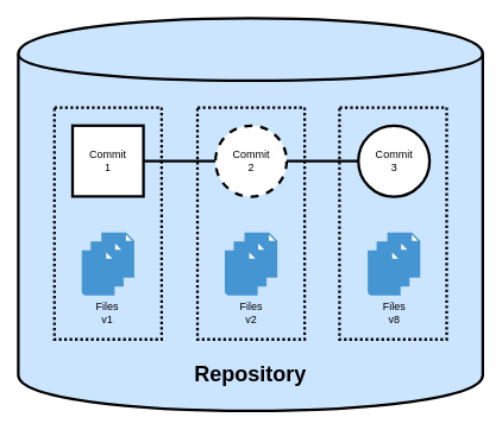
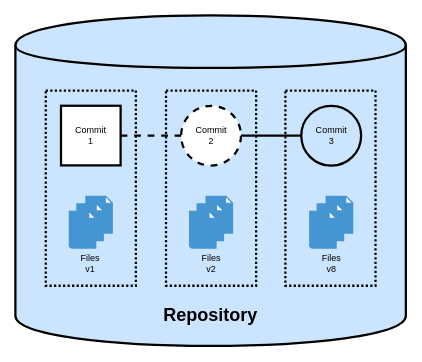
  <mxCell id="0" />
  <mxCell id="1" parent="0" />
  <mxCell id="2" value="&lt;h1&gt;&lt;br&gt;&lt;/h1&gt;" style="shape=cylinder;whiteSpace=wrap;html=1;boundedLbl=1;strokeWidth=3;align=left;fillColor=#CCE5FF;" parent="1" vertex="1"><mxGeometry x="20" y="20" width="520" height="440" as="geometry" /></mxCell>
  <mxCell id="3" value="Commit&lt;br&gt;1" style="whiteSpace=wrap;html=1;aspect=fixed;strokeWidth=3;rounded=0;" parent="1" vertex="1"><mxGeometry x="80.73" y="140.3" width="79.4" height="79.4" as="geometry" /></mxCell>
  <mxCell id="4" value="Commit&lt;br&gt;2" style="ellipse;whiteSpace=wrap;html=1;aspect=fixed;strokeWidth=3;dashed=1;" parent="1" vertex="1"><mxGeometry x="240.73" y="140.3" width="79.7" height="79.7" as="geometry" /></mxCell>
- <mxCell id="5" value="Commit&lt;br&gt;3" style="ellipse;whiteSpace=wrap;html=1;aspect=fixed;strokeWidth=3;" parent="1" vertex="1"><mxGeometry x="400.73" y="140.3" width="79.7" height="79.7" as="geometry" /></mxCell>
+ <mxCell id="5" value="Commit&lt;br&gt;3" style="ellipse;whiteSpace=wrap;html=1;aspect=fixed;strokeWidth=3;fillColor=#cce5ff;" parent="1" vertex="1"><mxGeometry x="400.73" y="140.3" width="79.7" height="79.7" as="geometry" /></mxCell>
  <mxCell id="6" value="" style="endArrow=none;html=1;entryX=0;entryY=0.5;exitX=1;exitY=0.5;strokeWidth=3;endFill=0;" parent="1" source="4" target="5" edge="1"><mxGeometry width="50" height="50" relative="1" as="geometry"><mxPoint x="130.73" y="270" as="sourcePoint" /><mxPoint x="180.73" y="220" as="targetPoint" /></mxGeometry></mxCell>
- <mxCell id="7" value="" style="endArrow=none;html=1;strokeWidth=3;entryX=0;entryY=0.5;exitX=1;exitY=0.5;" parent="1" source="3" target="4" edge="1"><mxGeometry width="50" height="50" relative="1" as="geometry"><mxPoint x="130.73" y="270" as="sourcePoint" /><mxPoint x="180.73" y="220" as="targetPoint" /></mxGeometry></mxCell>
+ <mxCell id="7" value="" style="endArrow=none;html=1;strokeWidth=3;entryX=0;entryY=0.5;exitX=1;exitY=0.5;dashed=1;" parent="1" source="3" target="4" edge="1"><mxGeometry width="50" height="50" relative="1" as="geometry"><mxPoint x="130.73" y="270" as="sourcePoint" /><mxPoint x="180.73" y="220" as="targetPoint" /></mxGeometry></mxCell>
  <mxCell id="8" value="" style="shadow=0;dashed=0;html=1;strokeColor=none;fillColor=#4495D1;labelPosition=center;verticalLabelPosition=bottom;verticalAlign=top;align=center;outlineConnect=0;shape=mxgraph.veeam.2d.file;" parent="1" vertex="1"><mxGeometry x="113.03" y="260" width="36.8" height="50.8" as="geometry" /></mxCell>
  <mxCell id="9" value="" style="shadow=0;dashed=0;html=1;strokeColor=none;fillColor=#4495D1;labelPosition=center;verticalLabelPosition=bottom;verticalAlign=top;align=center;outlineConnect=0;shape=mxgraph.veeam.2d.file;" parent="1" vertex="1"><mxGeometry x="101.03" y="270" width="36.8" height="50.8" as="geometry" /></mxCell>
  <mxCell id="10" value="" style="shadow=0;dashed=0;html=1;strokeColor=none;fillColor=#4495D1;labelPosition=center;verticalLabelPosition=bottom;verticalAlign=top;align=center;outlineConnect=0;shape=mxgraph.veeam.2d.file;" parent="1" vertex="1"><mxGeometry x="91.03" y="280" width="36.8" height="50.8" as="geometry" /></mxCell>
  <mxCell id="11" value="" style="shadow=0;dashed=0;html=1;strokeColor=none;fillColor=#4495D1;labelPosition=center;verticalLabelPosition=bottom;verticalAlign=top;align=center;outlineConnect=0;shape=mxgraph.veeam.2d.file;" parent="1" vertex="1"><mxGeometry x="273.18" y="260" width="36.8" height="50.8" as="geometry" /></mxCell>
  <mxCell id="12" value="" style="shadow=0;dashed=0;html=1;strokeColor=none;fillColor=#4495D1;labelPosition=center;verticalLabelPosition=bottom;verticalAlign=top;align=center;outlineConnect=0;shape=mxgraph.veeam.2d.file;" parent="1" vertex="1"><mxGeometry x="261.18" y="270" width="36.8" height="50.8" as="geometry" /></mxCell>
  <mxCell id="13" value="" style="shadow=0;dashed=0;html=1;strokeColor=none;fillColor=#4495D1;labelPosition=center;verticalLabelPosition=bottom;verticalAlign=top;align=center;outlineConnect=0;shape=mxgraph.veeam.2d.file;" parent="1" vertex="1"><mxGeometry x="251.18" y="280" width="36.8" height="50.8" as="geometry" /></mxCell>
  <mxCell id="14" value="" style="shadow=0;dashed=0;html=1;strokeColor=none;fillColor=#4495D1;labelPosition=center;verticalLabelPosition=bottom;verticalAlign=top;align=center;outlineConnect=0;shape=mxgraph.veeam.2d.file;" parent="1" vertex="1"><mxGeometry x="433.18" y="260" width="36.8" height="50.8" as="geometry" /></mxCell>
  <mxCell id="15" value="" style="shadow=0;dashed=0;html=1;strokeColor=none;fillColor=#4495D1;labelPosition=center;verticalLabelPosition=bottom;verticalAlign=top;align=center;outlineConnect=0;shape=mxgraph.veeam.2d.file;" parent="1" vertex="1"><mxGeometry x="421.18" y="270" width="36.8" height="50.8" as="geometry" /></mxCell>
  <mxCell id="16" value="" style="shadow=0;dashed=0;html=1;strokeColor=none;fillColor=#4495D1;labelPosition=center;verticalLabelPosition=bottom;verticalAlign=top;align=center;outlineConnect=0;shape=mxgraph.veeam.2d.file;" parent="1" vertex="1"><mxGeometry x="411.18" y="280" width="36.8" height="50.8" as="geometry" /></mxCell>
  <mxCell id="17" value="Files&lt;br&gt;v1" style="text;html=1;strokeColor=none;fillColor=none;align=center;verticalAlign=middle;whiteSpace=wrap;rounded=0;" parent="1" vertex="1"><mxGeometry x="100.43" y="340" width="40" height="20" as="geometry" /></mxCell>
  <mxCell id="18" value="Files&lt;br&gt;v2" style="text;html=1;strokeColor=none;fillColor=none;align=center;verticalAlign=middle;whiteSpace=wrap;rounded=0;" parent="1" vertex="1"><mxGeometry x="260.58" y="340" width="40" height="20" as="geometry" /></mxCell>
  <mxCell id="19" value="Files&lt;br&gt;v8" style="text;html=1;strokeColor=none;fillColor=none;align=center;verticalAlign=middle;whiteSpace=wrap;rounded=0;" parent="1" vertex="1"><mxGeometry x="420.58" y="340" width="40" height="20" as="geometry" /></mxCell>
  <mxCell id="20" value="" style="rounded=0;whiteSpace=wrap;html=1;strokeWidth=3;dashed=1;dashPattern=1 1;fillColor=none;" vertex="1" parent="1"><mxGeometry x="60.43" y="120" width="120" height="260" as="geometry" /></mxCell>
  <mxCell id="21" value="" style="rounded=0;whiteSpace=wrap;html=1;strokeWidth=3;dashed=1;dashPattern=1 1;fillColor=none;" vertex="1" parent="1"><mxGeometry x="220.58" y="120" width="120" height="260" as="geometry" /></mxCell>
  <mxCell id="22" value="" style="rounded=0;whiteSpace=wrap;html=1;strokeWidth=3;dashed=1;dashPattern=1 1;fillColor=none;" vertex="1" parent="1"><mxGeometry x="379.58" y="120" width="120" height="260" as="geometry" /></mxCell>
  <mxCell id="23" value="&lt;h1&gt;Repository&lt;/h1&gt;" style="text;html=1;strokeColor=none;fillColor=none;spacing=5;spacingTop=-20;whiteSpace=wrap;overflow=hidden;rounded=0;dashed=1;dashPattern=1 1;align=center;" vertex="1" parent="1"><mxGeometry x="209.58" y="400" width="140" height="40" as="geometry" /></mxCell>
